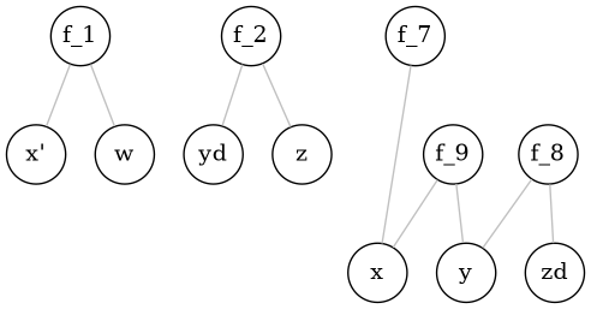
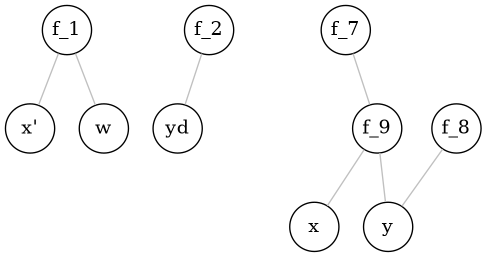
  graph {
    node [fixedsize=1 shape=circle]
    edge [color=gray]
    n1 [label="x'"]
    f_1
    w
    f_2
    yd
-   z
    n7 [label=f_7]
    x
    n9 [label=f_8]
-   zd
    y
    n12 [label=f_9]
    f_1 -- n1
    f_1 -- w
    f_2 -- yd
-   f_2 -- z
-   n7 -- x
-   n9 -- zd
+   n7 -- n12
    n9 -- y
    n12 -- x
    n12 -- y
  }
